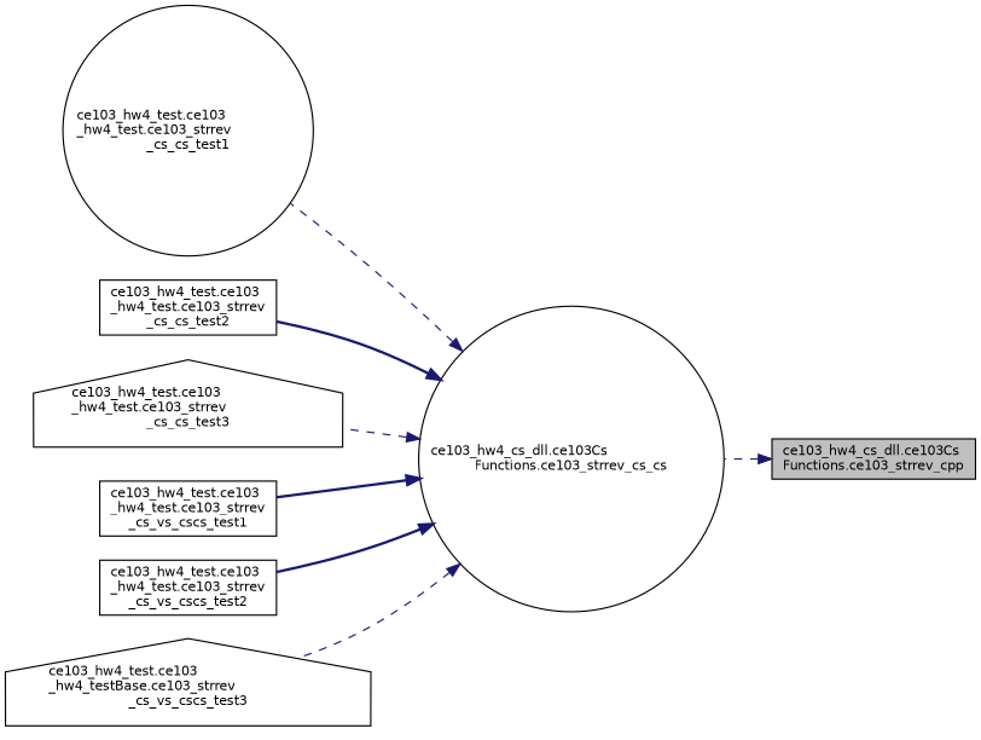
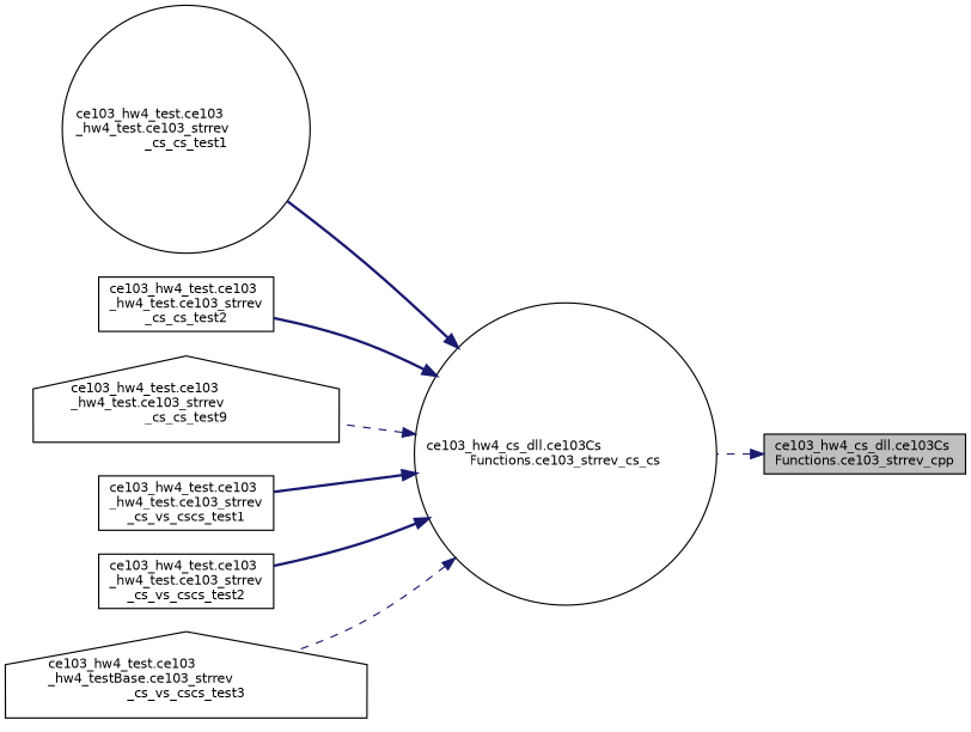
  digraph {
    rankdir=RL
    node [color=black fillcolor=white fontname=Helvetica fontsize=10 shape=box style=filled]
    edge [color=midnightblue dir=back fontname=Helvetica fontsize=10 labelfontname=Helvetica labelfontsize=10 style=bold]
    n1 [fillcolor=grey75 fontcolor=black height=0.2 label="ce103_hw4_cs_dll.ce103Cs\lFunctions.ce103_strrev_cpp" width=0.4]
    n2 [height=0.2 label="ce103_hw4_cs_dll.ce103Cs\lFunctions.ce103_strrev_cs_cs" shape=circle width=0.4]
    n3 [height=0.2 label="ce103_hw4_test.ce103\l_hw4_test.ce103_strrev\l_cs_cs_test1" shape=circle width=0.4]
    n4 [height=0.2 label="ce103_hw4_test.ce103\l_hw4_test.ce103_strrev\l_cs_cs_test2" width=0.4]
-   n5 [height=0.2 label="ce103_hw4_test.ce103\l_hw4_test.ce103_strrev\l_cs_cs_test3" shape=house width=0.4]
+   n5 [height=0.2 label="ce103_hw4_test.ce103\l_hw4_test.ce103_strrev\l_cs_cs_test9" shape=house width=0.4]
    n6 [height=0.2 label="ce103_hw4_test.ce103\l_hw4_test.ce103_strrev\l_cs_vs_cscs_test1" width=0.4]
    n7 [height=0.2 label="ce103_hw4_test.ce103\l_hw4_test.ce103_strrev\l_cs_vs_cscs_test2" width=0.4]
    n8 [height=0.2 label="ce103_hw4_test.ce103\l_hw4_testBase.ce103_strrev\l_cs_vs_cscs_test3" shape=house width=0.4]
    n1 -> n2 [style=dashed]
-   n2 -> n3 [style=dashed]
+   n2 -> n3
    n2 -> n4
    n2 -> n5 [style=dashed]
    n2 -> n6
    n2 -> n7
    n2 -> n8 [style=dashed]
  }
